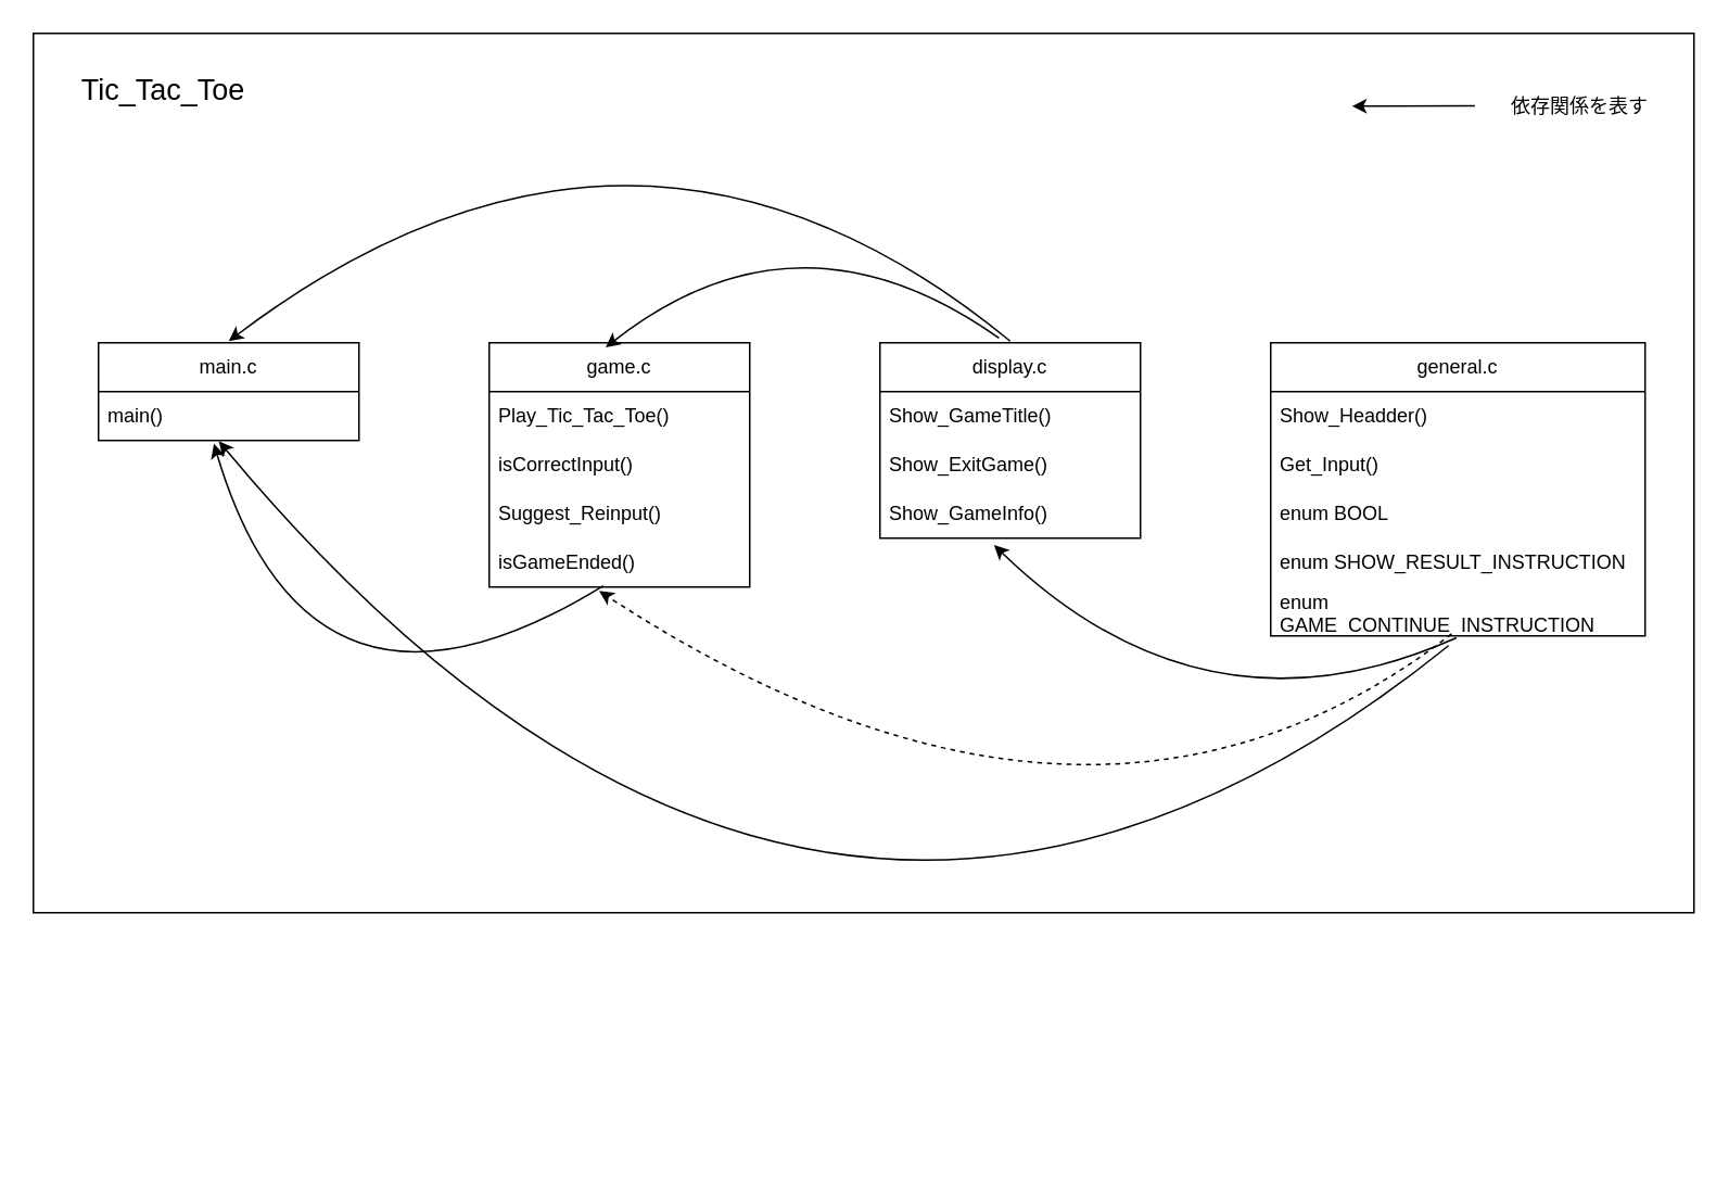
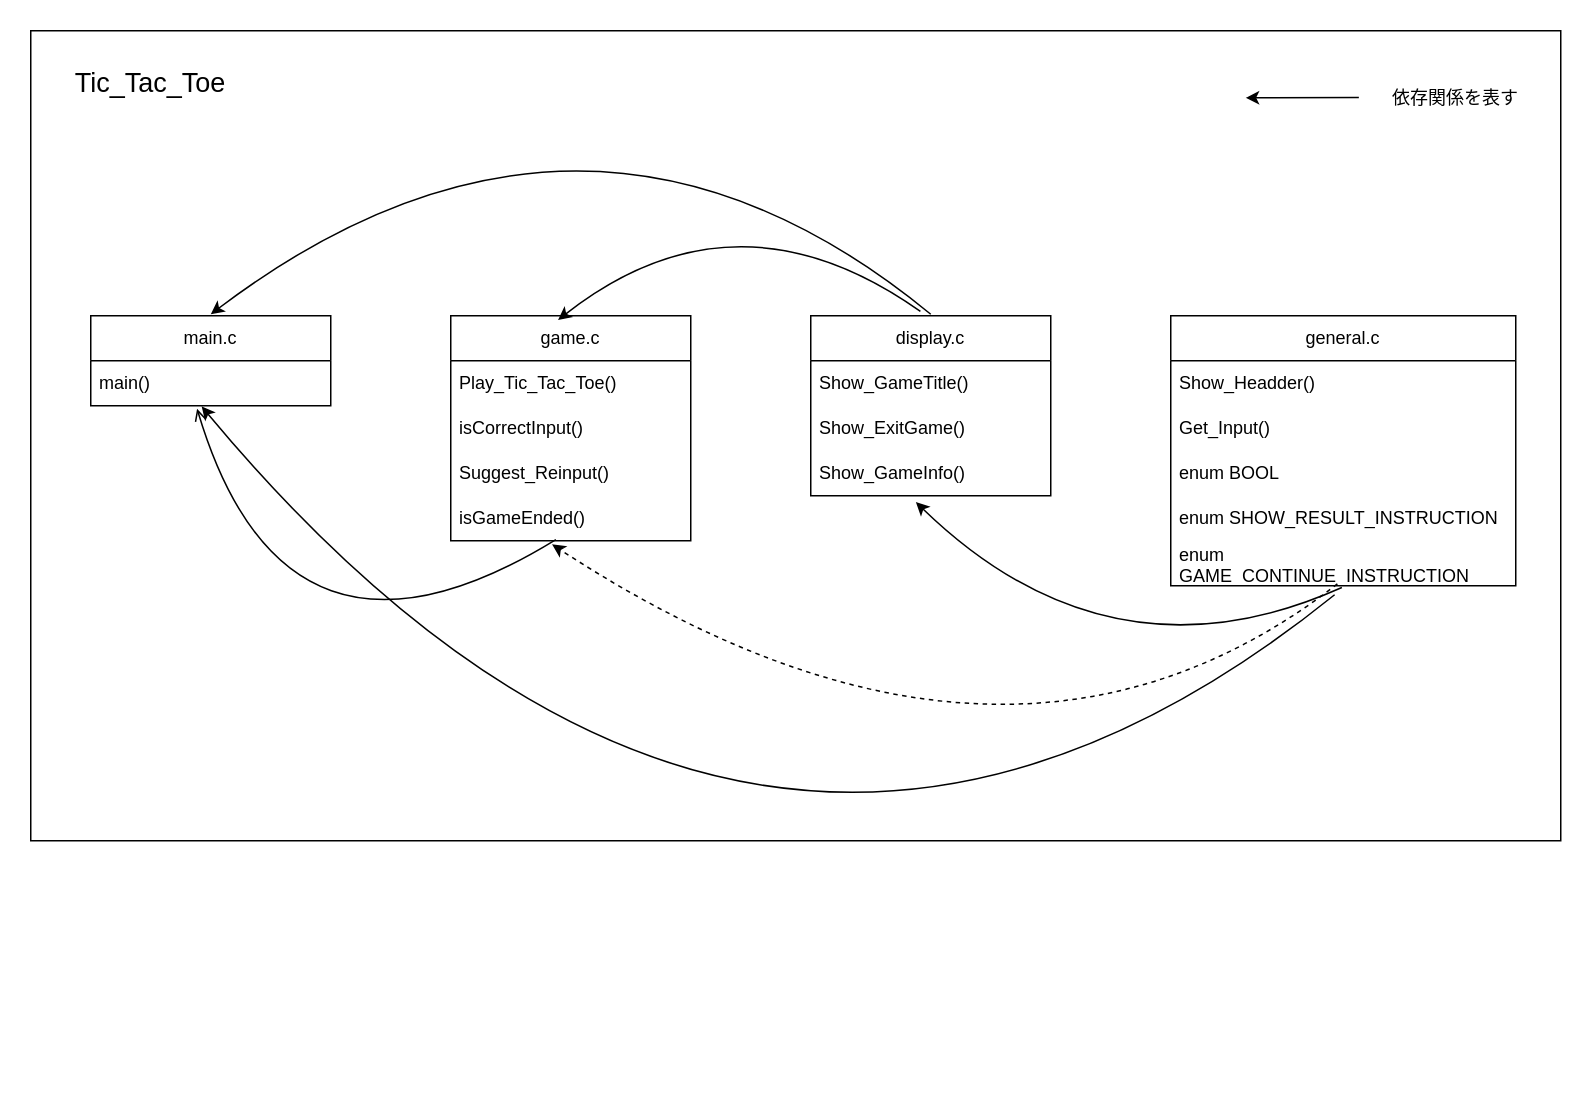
  <mxCell id="0" />
  <mxCell id="1" parent="0" />
  <mxCell id="2" value="" style="rounded=0;whiteSpace=wrap;html=1;" parent="1" vertex="1"><mxGeometry x="20" y="20" width="1020" height="540" as="geometry" /></mxCell>
  <mxCell id="3" value="main.c" style="swimlane;fontStyle=0;childLayout=stackLayout;horizontal=1;startSize=30;horizontalStack=0;resizeParent=1;resizeParentMax=0;resizeLast=0;collapsible=1;marginBottom=0;whiteSpace=wrap;html=1;" parent="1" vertex="1"><mxGeometry x="60" y="210" width="160" height="60" as="geometry" /></mxCell>
  <mxCell id="4" value="main()" style="text;strokeColor=none;fillColor=none;align=left;verticalAlign=middle;spacingLeft=4;spacingRight=4;overflow=hidden;points=[[0,0.5],[1,0.5]];portConstraint=eastwest;rotatable=0;whiteSpace=wrap;html=1;" parent="3" vertex="1"><mxGeometry y="30" width="160" height="30" as="geometry" /></mxCell>
  <mxCell id="5" value="display.c" style="swimlane;fontStyle=0;childLayout=stackLayout;horizontal=1;startSize=30;horizontalStack=0;resizeParent=1;resizeParentMax=0;resizeLast=0;collapsible=1;marginBottom=0;whiteSpace=wrap;html=1;" parent="1" vertex="1"><mxGeometry x="540" y="210" width="160" height="120" as="geometry" /></mxCell>
  <mxCell id="6" value="Show_GameTitle()" style="text;strokeColor=none;fillColor=none;align=left;verticalAlign=middle;spacingLeft=4;spacingRight=4;overflow=hidden;points=[[0,0.5],[1,0.5]];portConstraint=eastwest;rotatable=0;whiteSpace=wrap;html=1;" parent="5" vertex="1"><mxGeometry y="30" width="160" height="30" as="geometry" /></mxCell>
  <mxCell id="7" value="Show_ExitGame()" style="text;strokeColor=none;fillColor=none;align=left;verticalAlign=middle;spacingLeft=4;spacingRight=4;overflow=hidden;points=[[0,0.5],[1,0.5]];portConstraint=eastwest;rotatable=0;whiteSpace=wrap;html=1;" parent="5" vertex="1"><mxGeometry y="60" width="160" height="30" as="geometry" /></mxCell>
  <mxCell id="8" value="Show_GameInfo()" style="text;strokeColor=none;fillColor=none;align=left;verticalAlign=middle;spacingLeft=4;spacingRight=4;overflow=hidden;points=[[0,0.5],[1,0.5]];portConstraint=eastwest;rotatable=0;whiteSpace=wrap;html=1;" parent="5" vertex="1"><mxGeometry y="90" width="160" height="30" as="geometry" /></mxCell>
  <mxCell id="9" value="game.c" style="swimlane;fontStyle=0;childLayout=stackLayout;horizontal=1;startSize=30;horizontalStack=0;resizeParent=1;resizeParentMax=0;resizeLast=0;collapsible=1;marginBottom=0;whiteSpace=wrap;html=1;" parent="1" vertex="1"><mxGeometry x="300" y="210" width="160" height="150" as="geometry" /></mxCell>
  <mxCell id="10" value="Play_Tic_Tac_Toe()" style="text;strokeColor=none;fillColor=none;align=left;verticalAlign=middle;spacingLeft=4;spacingRight=4;overflow=hidden;points=[[0,0.5],[1,0.5]];portConstraint=eastwest;rotatable=0;whiteSpace=wrap;html=1;" parent="9" vertex="1"><mxGeometry y="30" width="160" height="30" as="geometry" /></mxCell>
  <mxCell id="11" value="isCorrectInput()" style="text;strokeColor=none;fillColor=none;align=left;verticalAlign=middle;spacingLeft=4;spacingRight=4;overflow=hidden;points=[[0,0.5],[1,0.5]];portConstraint=eastwest;rotatable=0;whiteSpace=wrap;html=1;" parent="9" vertex="1"><mxGeometry y="60" width="160" height="30" as="geometry" /></mxCell>
  <mxCell id="12" value="Suggest_Reinput()" style="text;strokeColor=none;fillColor=none;align=left;verticalAlign=middle;spacingLeft=4;spacingRight=4;overflow=hidden;points=[[0,0.5],[1,0.5]];portConstraint=eastwest;rotatable=0;whiteSpace=wrap;html=1;" parent="9" vertex="1"><mxGeometry y="90" width="160" height="30" as="geometry" /></mxCell>
  <mxCell id="13" value="isGameEnded()" style="text;strokeColor=none;fillColor=none;align=left;verticalAlign=middle;spacingLeft=4;spacingRight=4;overflow=hidden;points=[[0,0.5],[1,0.5]];portConstraint=eastwest;rotatable=0;whiteSpace=wrap;html=1;" parent="9" vertex="1"><mxGeometry y="120" width="160" height="30" as="geometry" /></mxCell>
  <mxCell id="14" value="general.c" style="swimlane;fontStyle=0;childLayout=stackLayout;horizontal=1;startSize=30;horizontalStack=0;resizeParent=1;resizeParentMax=0;resizeLast=0;collapsible=1;marginBottom=0;whiteSpace=wrap;html=1;" parent="1" vertex="1"><mxGeometry x="780" y="210" width="230" height="180" as="geometry" /></mxCell>
  <mxCell id="15" value="Show_Headder()" style="text;strokeColor=none;fillColor=none;align=left;verticalAlign=middle;spacingLeft=4;spacingRight=4;overflow=hidden;points=[[0,0.5],[1,0.5]];portConstraint=eastwest;rotatable=0;whiteSpace=wrap;html=1;" parent="14" vertex="1"><mxGeometry y="30" width="230" height="30" as="geometry" /></mxCell>
  <mxCell id="16" value="Get_Input()" style="text;strokeColor=none;fillColor=none;align=left;verticalAlign=middle;spacingLeft=4;spacingRight=4;overflow=hidden;points=[[0,0.5],[1,0.5]];portConstraint=eastwest;rotatable=0;whiteSpace=wrap;html=1;" parent="14" vertex="1"><mxGeometry y="60" width="230" height="30" as="geometry" /></mxCell>
  <mxCell id="17" value="enum BOOL" style="text;strokeColor=none;fillColor=none;align=left;verticalAlign=middle;spacingLeft=4;spacingRight=4;overflow=hidden;points=[[0,0.5],[1,0.5]];portConstraint=eastwest;rotatable=0;whiteSpace=wrap;html=1;" parent="14" vertex="1"><mxGeometry y="90" width="230" height="30" as="geometry" /></mxCell>
  <mxCell id="18" value="enum SHOW_RESULT_INSTRUCTION" style="text;strokeColor=none;fillColor=none;align=left;verticalAlign=middle;spacingLeft=4;spacingRight=4;overflow=hidden;points=[[0,0.5],[1,0.5]];portConstraint=eastwest;rotatable=0;whiteSpace=wrap;html=1;" parent="14" vertex="1"><mxGeometry y="120" width="230" height="30" as="geometry" /></mxCell>
  <mxCell id="19" value="enum GAME_CONTINUE_INSTRUCTION" style="text;strokeColor=none;fillColor=none;align=left;verticalAlign=middle;spacingLeft=4;spacingRight=4;overflow=hidden;points=[[0,0.5],[1,0.5]];portConstraint=eastwest;rotatable=0;whiteSpace=wrap;html=1;" parent="14" vertex="1"><mxGeometry y="150" width="230" height="30" as="geometry" /></mxCell>
  <mxCell id="20" value="" style="curved=1;endArrow=classic;html=1;rounded=0;exitX=0.483;exitY=0.96;exitDx=0;exitDy=0;exitPerimeter=0;entryX=0.422;entryY=1.08;entryDx=0;entryDy=0;entryPerimeter=0;dashed=1;" parent="1" source="19" target="13" edge="1"><mxGeometry width="50" height="50" relative="1" as="geometry"><mxPoint x="430" y="480" as="sourcePoint" /><mxPoint x="480" y="430" as="targetPoint" /><Array as="points"><mxPoint x="670" y="560" /></Array></mxGeometry></mxCell>
  <mxCell id="21" value="" style="curved=1;endArrow=classic;html=1;rounded=0;entryX=0.438;entryY=1.14;entryDx=0;entryDy=0;entryPerimeter=0;exitX=0.496;exitY=1.04;exitDx=0;exitDy=0;exitPerimeter=0;" parent="1" source="19" target="8" edge="1"><mxGeometry width="50" height="50" relative="1" as="geometry"><mxPoint x="820" y="390" as="sourcePoint" /><mxPoint x="613.92" y="362.4" as="targetPoint" /><Array as="points"><mxPoint x="740" y="460" /></Array></mxGeometry></mxCell>
  <mxCell id="22" value="" style="curved=1;endArrow=classic;html=1;rounded=0;entryX=0.462;entryY=1.013;entryDx=0;entryDy=0;entryPerimeter=0;exitX=0.475;exitY=1.2;exitDx=0;exitDy=0;exitPerimeter=0;" parent="1" source="19" target="4" edge="1"><mxGeometry width="50" height="50" relative="1" as="geometry"><mxPoint x="820" y="390" as="sourcePoint" /><mxPoint x="470" y="580" as="targetPoint" /><Array as="points"><mxPoint x="500" y="710" /></Array></mxGeometry></mxCell>
  <mxCell id="23" value="" style="curved=1;endArrow=classic;html=1;rounded=0;exitX=0.457;exitY=-0.024;exitDx=0;exitDy=0;exitPerimeter=0;entryX=0.447;entryY=0.019;entryDx=0;entryDy=0;entryPerimeter=0;" parent="1" source="5" target="9" edge="1"><mxGeometry width="50" height="50" relative="1" as="geometry"><mxPoint x="450" y="130" as="sourcePoint" /><mxPoint x="500" y="80" as="targetPoint" /><Array as="points"><mxPoint x="490" y="120" /></Array></mxGeometry></mxCell>
  <mxCell id="24" value="" style="curved=1;endArrow=classic;html=1;rounded=0;exitX=0.5;exitY=0;exitDx=0;exitDy=0;entryX=0.5;entryY=0;entryDx=0;entryDy=0;" parent="1" edge="1"><mxGeometry width="50" height="50" relative="1" as="geometry"><mxPoint x="620" y="209" as="sourcePoint" /><mxPoint x="140" y="209" as="targetPoint" /><Array as="points"><mxPoint x="390" y="20" /></Array></mxGeometry></mxCell>
- <mxCell id="25" value="" style="curved=1;endArrow=classic;html=1;rounded=0;exitX=0.438;exitY=0.973;exitDx=0;exitDy=0;exitPerimeter=0;entryX=0.443;entryY=1.067;entryDx=0;entryDy=0;entryPerimeter=0;" parent="1" source="13" target="4" edge="1"><mxGeometry width="50" height="50" relative="1" as="geometry"><mxPoint x="260" y="450" as="sourcePoint" /><mxPoint x="310" y="400" as="targetPoint" /><Array as="points"><mxPoint x="190" y="470" /></Array></mxGeometry></mxCell>
+ <mxCell id="25" value="" style="curved=1;endArrow=open;html=1;rounded=0;exitX=0.438;exitY=0.973;exitDx=0;exitDy=0;exitPerimeter=0;entryX=0.443;entryY=1.067;entryDx=0;entryDy=0;entryPerimeter=0;" parent="1" source="13" target="4" edge="1"><mxGeometry width="50" height="50" relative="1" as="geometry"><mxPoint x="260" y="450" as="sourcePoint" /><mxPoint x="310" y="400" as="targetPoint" /><Array as="points"><mxPoint x="190" y="470" /></Array></mxGeometry></mxCell>
  <mxCell id="26" value="&lt;font style=&quot;font-size: 18px;&quot;&gt;Tic_Tac_Toe&lt;/font&gt;" style="text;html=1;align=center;verticalAlign=middle;whiteSpace=wrap;rounded=0;" parent="1" vertex="1"><mxGeometry x="70" y="40" width="60" height="30" as="geometry" /></mxCell>
  <mxCell id="27" value="" style="endArrow=classic;html=1;rounded=0;entryX=0.765;entryY=0.13;entryDx=0;entryDy=0;entryPerimeter=0;" parent="1" edge="1"><mxGeometry width="50" height="50" relative="1" as="geometry"><mxPoint x="905.397" y="64.5" as="sourcePoint" /><mxPoint x="830" y="64.7" as="targetPoint" /></mxGeometry></mxCell>
  <mxCell id="28" value="依存関係を表す" style="text;html=1;align=center;verticalAlign=middle;whiteSpace=wrap;rounded=0;" parent="1" vertex="1"><mxGeometry x="910" width="120" height="30" as="geometry" y="50" /></mxCell>
